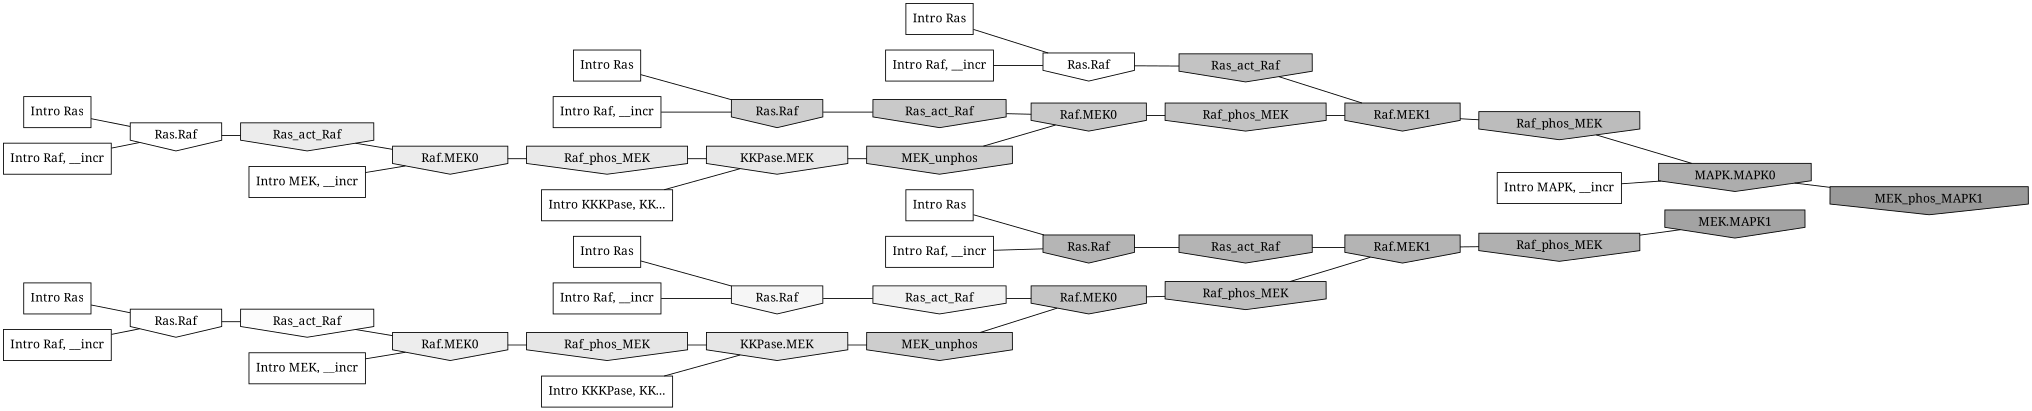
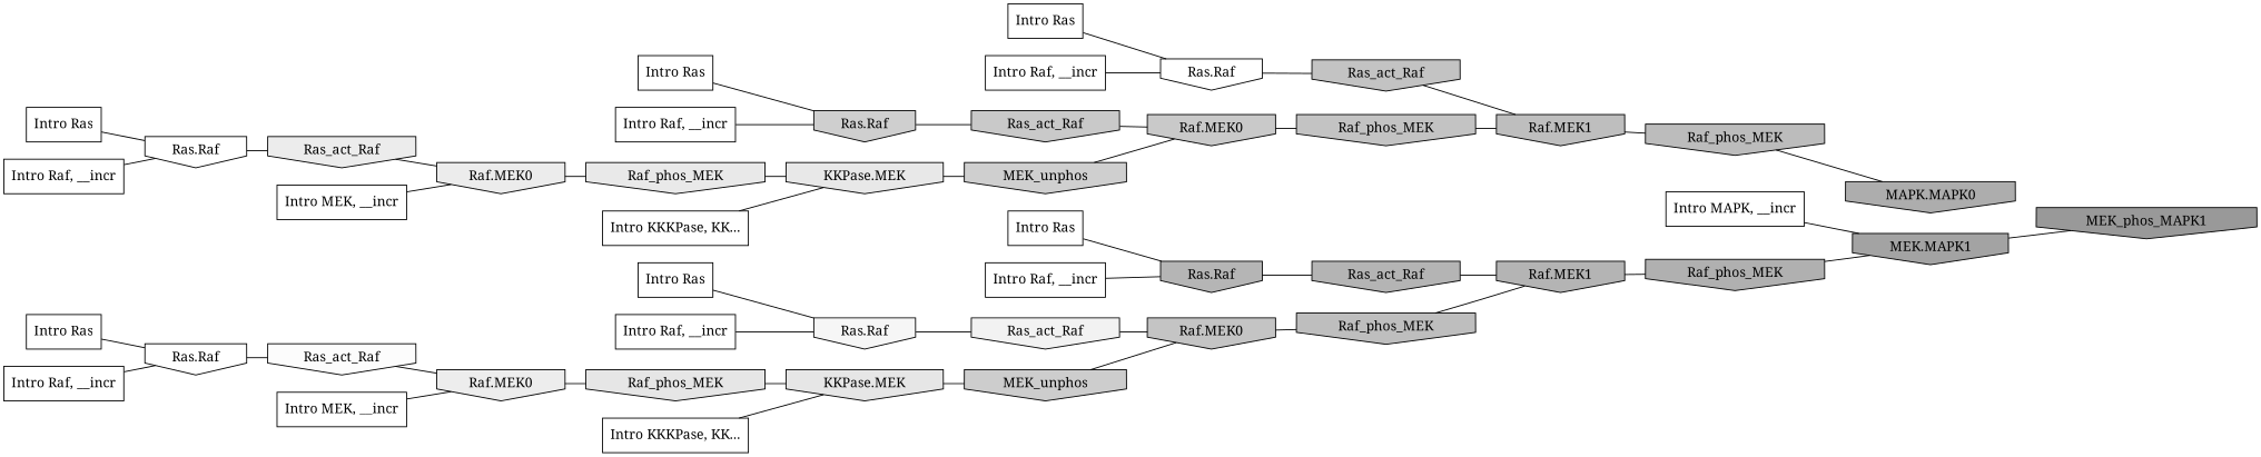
  digraph {
    fontname="Noto Serif"
    rankdir=LR
    ranksep=0.30
    node [fillcolor="0.000 0.000 1.000" fontname="Noto Serif" shape=invhouse style=filled]
    edge [color="0.000 0.000 0.000" dir=none fontname="Noto Serif"]
    n1 [label="Intro Ras" shape=rectangle]
    n2 [fillcolor="0.000 0.000 0.963" label="Ras.Raf"]
    n3 [fillcolor="0.000 0.000 0.946" label=Ras_act_Raf]
    n4 [label="Intro Ras" shape=rectangle]
    n5 [fillcolor="0.000 0.000 0.709" label="Ras.Raf"]
    n6 [fillcolor="0.000 0.000 0.707" label=Ras_act_Raf]
    n7 [label="Intro Ras" shape=rectangle]
    n8 [label="Ras.Raf"]
    n9 [fillcolor="0.000 0.000 0.987" label=Ras_act_Raf]
    n10 [label="Intro Ras" shape=rectangle]
    n11 [label="Ras.Raf"]
    n12 [fillcolor="0.000 0.000 0.923" label=Ras_act_Raf]
    n13 [label="Intro Ras" shape=rectangle]
    n14 [fillcolor="0.000 0.000 0.810" label="Ras.Raf"]
    n15 [fillcolor="0.000 0.000 0.788" label=Ras_act_Raf]
    n16 [label="Intro Ras" shape=rectangle]
    n17 [label="Ras.Raf"]
    n18 [fillcolor="0.000 0.000 0.762" label=Ras_act_Raf]
    n19 [label="Intro Raf, __incr" shape=rectangle]
    n20 [label="Intro Raf, __incr" shape=rectangle]
    n21 [label="Intro Raf, __incr" shape=rectangle]
    n22 [label="Intro Raf, __incr" shape=rectangle]
    n23 [label="Intro Raf, __incr" shape=rectangle]
    n24 [label="Intro Raf, __incr" shape=rectangle]
    n25 [label="Intro MEK, __incr" shape=rectangle]
    n26 [fillcolor="0.000 0.000 0.923" label="Raf.MEK0"]
    n27 [fillcolor="0.000 0.000 0.914" label=Raf_phos_MEK]
    n28 [label="Intro MEK, __incr" shape=rectangle]
    n29 [fillcolor="0.000 0.000 0.928" label="Raf.MEK0"]
    n30 [fillcolor="0.000 0.000 0.899" label=Raf_phos_MEK]
    n31 [label="Intro MAPK, __incr" shape=rectangle]
    n32 [fillcolor="0.000 0.000 0.678" label="MAPK.MAPK0"]
    n33 [label="Intro KKKPase, KK..." shape=rectangle]
    n34 [fillcolor="0.000 0.000 0.909" label="KKPase.MEK"]
    n35 [fillcolor="0.000 0.000 0.812" label=MEK_unphos]
    n36 [label="Intro KKKPase, KK..." shape=rectangle]
    n37 [fillcolor="0.000 0.000 0.899" label="KKPase.MEK"]
    n38 [fillcolor="0.000 0.000 0.804" label=MEK_unphos]
    n39 [fillcolor="0.000 0.000 0.746" label="Raf.MEK1"]
    n40 [fillcolor="0.000 0.000 0.767" label="Raf.MEK0"]
    n41 [fillcolor="0.000 0.000 0.745" label=Raf_phos_MEK]
    n42 [fillcolor="0.000 0.000 0.788" label="Raf.MEK0"]
    n43 [fillcolor="0.000 0.000 0.765" label=Raf_phos_MEK]
    n44 [fillcolor="0.000 0.000 0.707" label="Raf.MEK1"]
    n45 [fillcolor="0.000 0.000 0.738" label=Raf_phos_MEK]
    n46 [fillcolor="0.000 0.000 0.689" label=Raf_phos_MEK]
    n47 [fillcolor="0.000 0.000 0.639" label="MEK.MAPK1"]
    n48 [fillcolor="0.000 0.000 0.600" label=MEK_phos_MAPK1]
    n1 -> n2
    n2 -> n3
    n3 -> n40
    n4 -> n5
    n5 -> n6
    n6 -> n44
    n7 -> n8
    n8 -> n9
    n9 -> n29
    n10 -> n11
    n11 -> n12
    n12 -> n26
    n13 -> n14
    n14 -> n15
    n15 -> n42
    n16 -> n17
    n17 -> n18
    n18 -> n39
    n19 -> n11
    n20 -> n8
    n21 -> n2
    n22 -> n5
    n23 -> n14
    n24 -> n17
    n25 -> n26
    n26 -> n27
    n27 -> n34
    n28 -> n29
    n29 -> n30
    n30 -> n37
-   n31 -> n32
+   n31 -> n47
    n33 -> n34
    n34 -> n35
    n35 -> n42
    n36 -> n37
    n37 -> n38
    n38 -> n40
    n39 -> n45
    n40 -> n41
    n41 -> n44
    n42 -> n43
    n43 -> n39
    n44 -> n46
    n45 -> n32
    n46 -> n47
-   n32 -> n48
+   n47 -> n48
  }
